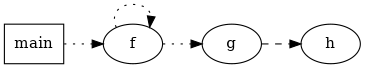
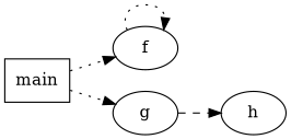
  digraph {
    rankdir=LR
    edge [style=dotted]
    main [shape=box]
    f
    g
    h
    main -> f
    f -> f
-   f -> g
+   main -> g
    g -> h [style=dashed]
  }
